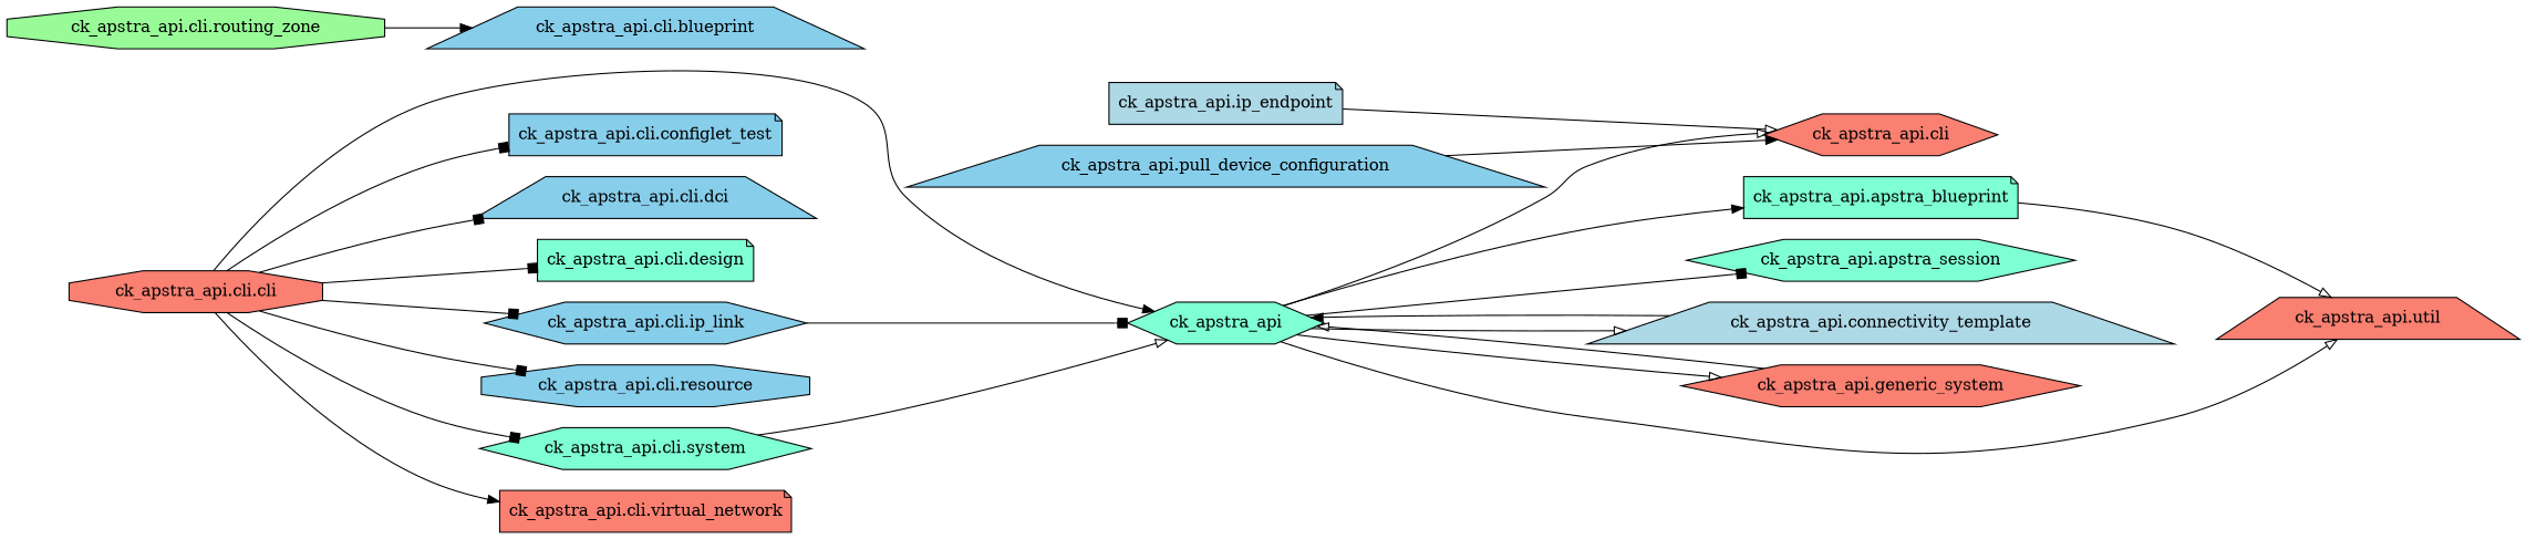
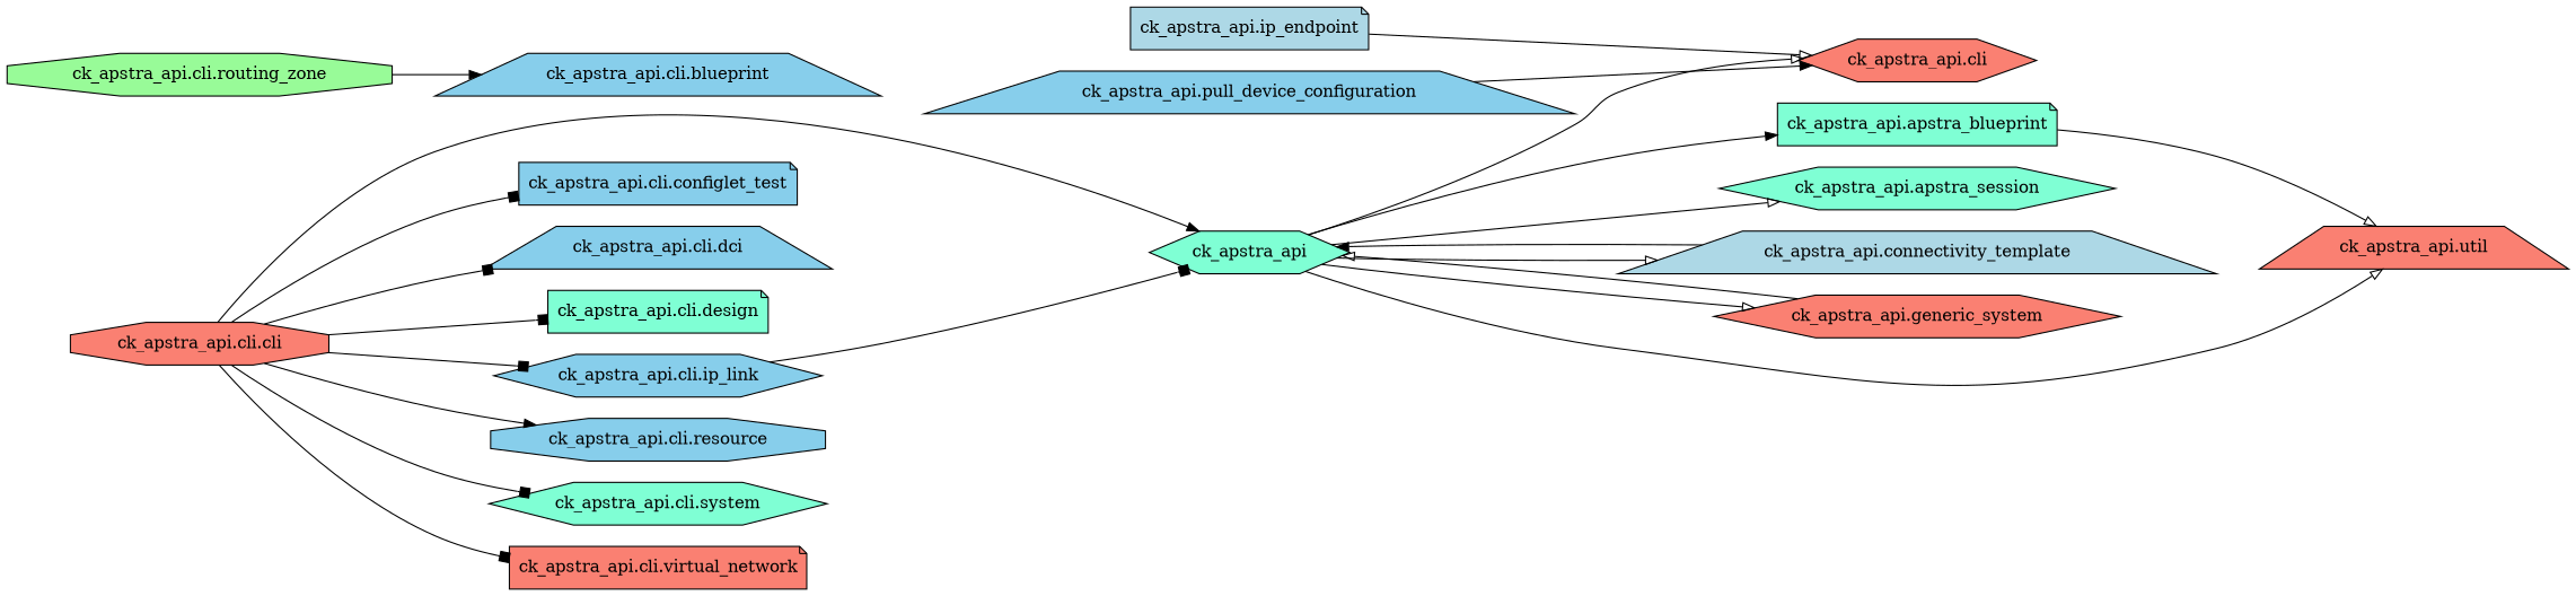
  digraph {
    rankdir=LR
    node [color=black fillcolor=skyblue shape=hexagon style="solid,filled"]
    edge [arrowhead=onormal arrowtail=none]
    n1 [fillcolor=aquamarine label=ck_apstra_api]
    n2 [fillcolor=aquamarine label="ck_apstra_api.apstra_blueprint" shape=note]
    n3 [fillcolor=aquamarine label="ck_apstra_api.apstra_session"]
    n4 [fillcolor=lightblue label="ck_apstra_api.connectivity_template" shape=trapezium]
    n5 [fillcolor=salmon label="ck_apstra_api.generic_system"]
    n6 [fillcolor=salmon label="ck_apstra_api.util" shape=trapezium]
    n7 [fillcolor=salmon label="ck_apstra_api.cli"]
    n8 [label="ck_apstra_api.cli.blueprint" shape=trapezium]
    n9 [fillcolor=salmon label="ck_apstra_api.cli.cli" shape=octagon]
    n10 [label="ck_apstra_api.cli.configlet_test" shape=note]
    n11 [label="ck_apstra_api.cli.dci" shape=trapezium]
    n12 [fillcolor=aquamarine label="ck_apstra_api.cli.design" shape=note]
    n13 [label="ck_apstra_api.cli.ip_link"]
    n14 [label="ck_apstra_api.cli.resource" shape=octagon]
    n15 [fillcolor=aquamarine label="ck_apstra_api.cli.system"]
    n16 [fillcolor=salmon label="ck_apstra_api.cli.virtual_network" shape=note]
    n17 [fillcolor=palegreen label="ck_apstra_api.cli.routing_zone" shape=octagon]
    n18 [fillcolor=lightblue label="ck_apstra_api.ip_endpoint" shape=note]
    n19 [label="ck_apstra_api.pull_device_configuration" shape=trapezium]
    n1 -> n2 [arrowhead=normal]
-   n1 -> n3 [arrowhead=box]
+   n1 -> n3
    n1 -> n4
    n1 -> n5
    n1 -> n6
    n1 -> n7
    n2 -> n6
    n4 -> n1 [arrowhead=normal]
    n5 -> n1
    n9 -> n1 [arrowhead=normal]
    n9 -> n10 [arrowhead=box]
    n9 -> n11 [arrowhead=box]
    n9 -> n12 [arrowhead=box]
    n9 -> n13 [arrowhead=box]
-   n9 -> n14 [arrowhead=box]
+   n9 -> n14 [arrowhead=normal]
    n9 -> n15 [arrowhead=box]
-   n9 -> n16 [arrowhead=normal]
+   n9 -> n16 [arrowhead=box]
    n13 -> n1 [arrowhead=box]
-   n15 -> n1
    n17 -> n8 [arrowhead=normal]
    n18 -> n7
    n19 -> n7 [arrowhead=normal]
  }
